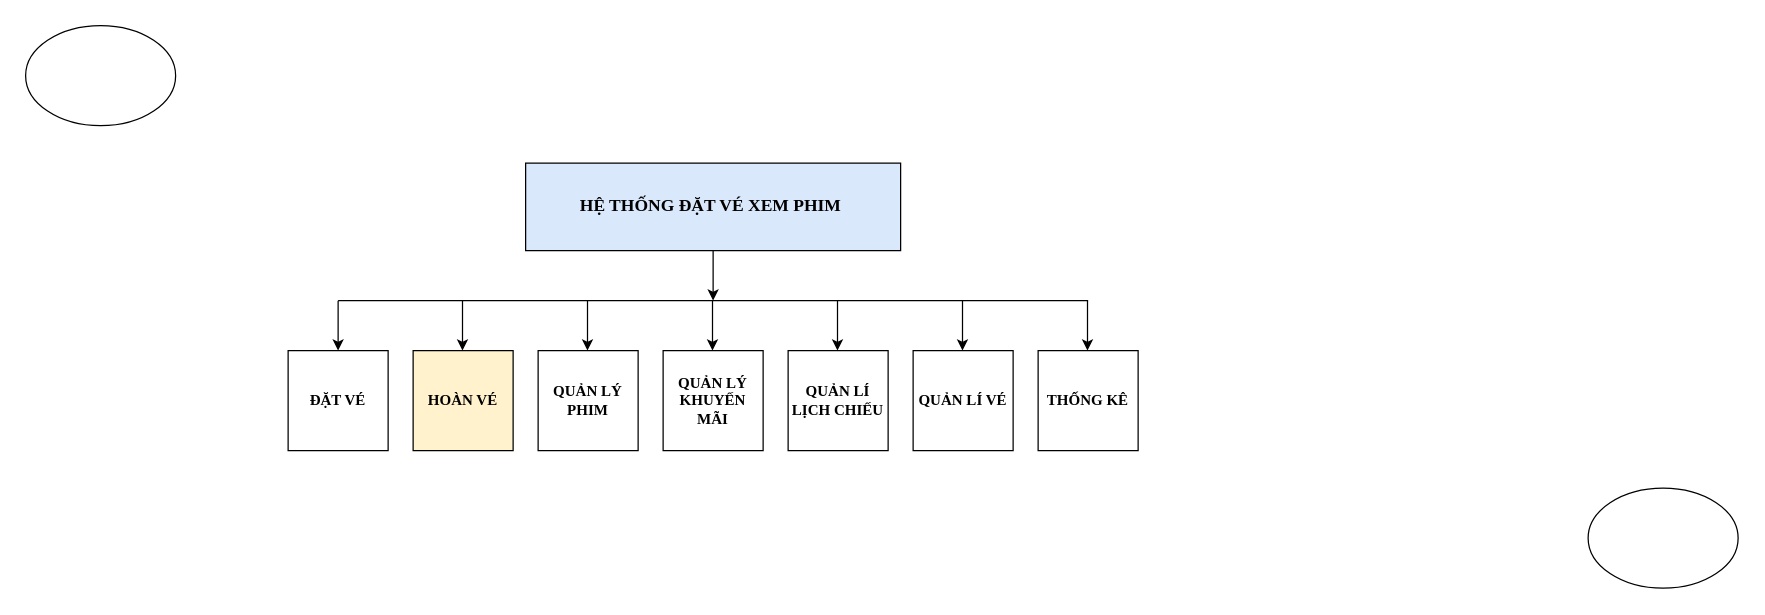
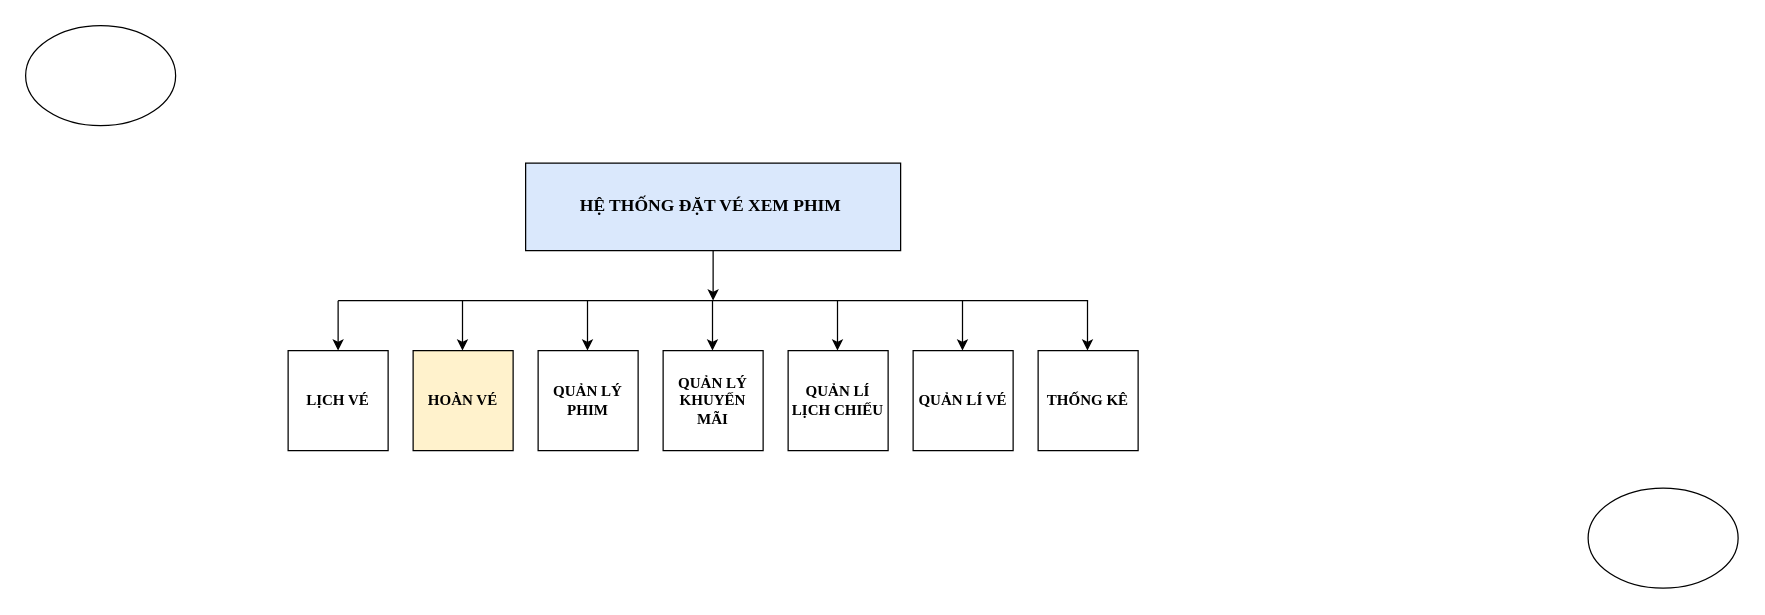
  <mxCell id="0" />
  <mxCell id="1" parent="0" />
  <mxCell id="2" style="edgeStyle=orthogonalEdgeStyle;rounded=0;orthogonalLoop=1;jettySize=auto;html=1;" edge="1" parent="1" source="3"><mxGeometry relative="1" as="geometry"><mxPoint x="570" y="240" as="targetPoint" /><Array as="points"><mxPoint x="570" y="230" /><mxPoint x="570" y="230" /></Array></mxGeometry></mxCell>
  <mxCell id="3" value="&lt;b&gt;&lt;font face=&quot;Times New Roman&quot; style=&quot;font-size: 14px;&quot;&gt;HỆ THỐNG ĐẶT VÉ XEM PHIM&amp;nbsp;&lt;/font&gt;&lt;/b&gt;" style="rounded=0;whiteSpace=wrap;html=1;fillColor=#dae8fc;" vertex="1" parent="1"><mxGeometry x="420" y="130" width="300" height="70" as="geometry" /></mxCell>
- <mxCell id="4" value="&lt;font face=&quot;Times New Roman&quot;&gt;&lt;b&gt;ĐẶT VÉ&lt;/b&gt;&lt;/font&gt;" style="whiteSpace=wrap;html=1;aspect=fixed;" vertex="1" parent="1"><mxGeometry x="230" y="280" width="80" height="80" as="geometry" /></mxCell>
+ <mxCell id="4" value="&lt;font face=&quot;Times New Roman&quot;&gt;&lt;b&gt;LỊCH VÉ&lt;/b&gt;&lt;/font&gt;" style="whiteSpace=wrap;html=1;aspect=fixed;" vertex="1" parent="1"><mxGeometry x="230" y="280" width="80" height="80" as="geometry" /></mxCell>
  <mxCell id="5" value="&lt;font face=&quot;Times New Roman&quot;&gt;&lt;b&gt;QUẢN LÝ PHIM&lt;/b&gt;&lt;/font&gt;" style="whiteSpace=wrap;html=1;aspect=fixed;" vertex="1" parent="1"><mxGeometry x="430" y="280" width="80" height="80" as="geometry" /></mxCell>
  <mxCell id="6" value="&lt;b&gt;&lt;font face=&quot;Times New Roman&quot;&gt;HOÀN VÉ&lt;/font&gt;&lt;/b&gt;" style="whiteSpace=wrap;html=1;aspect=fixed;fillColor=#fff2cc;" vertex="1" parent="1"><mxGeometry x="330" y="280" width="80" height="80" as="geometry" /></mxCell>
  <mxCell id="7" value="&lt;b&gt;&lt;font face=&quot;Times New Roman&quot;&gt;QUẢN LÍ VÉ&lt;/font&gt;&lt;/b&gt;" style="whiteSpace=wrap;html=1;aspect=fixed;" vertex="1" parent="1"><mxGeometry x="730" y="280" width="80" height="80" as="geometry" /></mxCell>
  <mxCell id="8" value="&lt;font face=&quot;Times New Roman&quot;&gt;&lt;b&gt;QUẢN LÍ LỊCH CHIẾU&lt;/b&gt;&lt;/font&gt;" style="whiteSpace=wrap;html=1;aspect=fixed;" vertex="1" parent="1"><mxGeometry x="630" y="280" width="80" height="80" as="geometry" /></mxCell>
  <mxCell id="9" value="&lt;font face=&quot;Times New Roman&quot;&gt;&lt;b&gt;QUẢN LÝ KHUYẾN MÃI&lt;/b&gt;&lt;/font&gt;" style="whiteSpace=wrap;html=1;aspect=fixed;" vertex="1" parent="1"><mxGeometry x="530" y="280" width="80" height="80" as="geometry" /></mxCell>
  <mxCell id="10" value="&lt;font face=&quot;Times New Roman&quot;&gt;&lt;b&gt;THỐNG KÊ&lt;/b&gt;&lt;/font&gt;" style="whiteSpace=wrap;html=1;aspect=fixed;" vertex="1" parent="1"><mxGeometry x="830" y="280" width="80" height="80" as="geometry" /></mxCell>
  <mxCell id="11" value="" style="endArrow=none;html=1;rounded=0;" edge="1" parent="1"><mxGeometry width="50" height="50" relative="1" as="geometry"><mxPoint x="270" y="240" as="sourcePoint" /><mxPoint x="870" y="240" as="targetPoint" /></mxGeometry></mxCell>
  <mxCell id="12" value="" style="edgeStyle=none;orthogonalLoop=1;jettySize=auto;html=1;rounded=0;entryX=0.5;entryY=0;entryDx=0;entryDy=0;" edge="1" parent="1" target="4"><mxGeometry width="100" relative="1" as="geometry"><mxPoint x="270" y="240" as="sourcePoint" /><mxPoint x="310" y="240" as="targetPoint" /><Array as="points" /></mxGeometry></mxCell>
  <mxCell id="13" value="" style="edgeStyle=none;orthogonalLoop=1;jettySize=auto;html=1;rounded=0;entryX=0.5;entryY=0;entryDx=0;entryDy=0;" edge="1" parent="1"><mxGeometry width="100" relative="1" as="geometry"><mxPoint x="369.5" y="240" as="sourcePoint" /><mxPoint x="369.5" y="280" as="targetPoint" /><Array as="points"><mxPoint x="369.5" y="260" /></Array></mxGeometry></mxCell>
  <mxCell id="14" value="" style="edgeStyle=none;orthogonalLoop=1;jettySize=auto;html=1;rounded=0;entryX=0.5;entryY=0;entryDx=0;entryDy=0;" edge="1" parent="1"><mxGeometry width="100" relative="1" as="geometry"><mxPoint x="469.5" y="240" as="sourcePoint" /><mxPoint x="469.5" y="280" as="targetPoint" /><Array as="points" /></mxGeometry></mxCell>
  <mxCell id="15" value="" style="edgeStyle=none;orthogonalLoop=1;jettySize=auto;html=1;rounded=0;entryX=0.5;entryY=0;entryDx=0;entryDy=0;" edge="1" parent="1"><mxGeometry width="100" relative="1" as="geometry"><mxPoint x="869.5" y="240" as="sourcePoint" /><mxPoint x="869.5" y="280" as="targetPoint" /><Array as="points" /></mxGeometry></mxCell>
  <mxCell id="16" value="" style="edgeStyle=none;orthogonalLoop=1;jettySize=auto;html=1;rounded=0;entryX=0.5;entryY=0;entryDx=0;entryDy=0;" edge="1" parent="1"><mxGeometry width="100" relative="1" as="geometry"><mxPoint x="769.5" y="240" as="sourcePoint" /><mxPoint x="769.5" y="280" as="targetPoint" /><Array as="points" /></mxGeometry></mxCell>
  <mxCell id="17" value="" style="edgeStyle=none;orthogonalLoop=1;jettySize=auto;html=1;rounded=0;entryX=0.5;entryY=0;entryDx=0;entryDy=0;" edge="1" parent="1"><mxGeometry width="100" relative="1" as="geometry"><mxPoint x="669.5" y="240" as="sourcePoint" /><mxPoint x="669.5" y="280" as="targetPoint" /><Array as="points" /></mxGeometry></mxCell>
  <mxCell id="18" value="" style="edgeStyle=none;orthogonalLoop=1;jettySize=auto;html=1;rounded=0;entryX=0.5;entryY=0;entryDx=0;entryDy=0;" edge="1" parent="1"><mxGeometry width="100" relative="1" as="geometry"><mxPoint x="569.5" y="240" as="sourcePoint" /><mxPoint x="569.5" y="280" as="targetPoint" /><Array as="points" /></mxGeometry></mxCell>
  <mxCell id="19" value="" style="ellipse;whiteSpace=wrap;html=1;" vertex="1" parent="1"><mxGeometry x="1270" y="390" width="120" height="80" as="geometry" /></mxCell>
  <mxCell id="20" value="" style="ellipse;whiteSpace=wrap;html=1;" vertex="1" parent="1"><mxGeometry x="20" y="20" width="120" height="80" as="geometry" /></mxCell>
